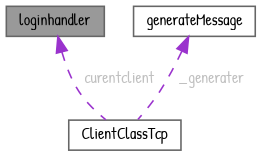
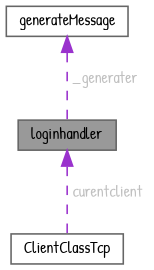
  digraph {
    fontname="Patrick Hand"
    node [color=gray40 fillcolor=white fontname="Patrick Hand" fontsize=10 shape=box style=filled]
    edge [color=darkorchid3 dir=back fontcolor=grey fontname="Patrick Hand" fontsize=10 labelfontname=Helvetica labelfontsize=10 style=dashed]
    n1 [fillcolor=grey60 fontcolor=black height=0.2 label=loginhandler width=0.4]
    n2 [height=0.2 label=ClientClassTcp width=0.4]
    n3 [height=0.2 label=generateMessage width=0.4]
    n1 -> n2 [label=<<TABLE CELLBORDER="0" BORDER="0"><TR><TD VALIGN="top" ALIGN="LEFT" CELLPADDING="1" CELLSPACING="0">curentclient</TD></TR> </TABLE>>]
-   n3 -> n2 [label=<<TABLE CELLBORDER="0" BORDER="0"><TR><TD VALIGN="top" ALIGN="LEFT" CELLPADDING="1" CELLSPACING="0">_generater</TD></TR> </TABLE>>]
+   n3 -> n1 [label=<<TABLE CELLBORDER="0" BORDER="0"><TR><TD VALIGN="top" ALIGN="LEFT" CELLPADDING="1" CELLSPACING="0">_generater</TD></TR> </TABLE>>]
  }
